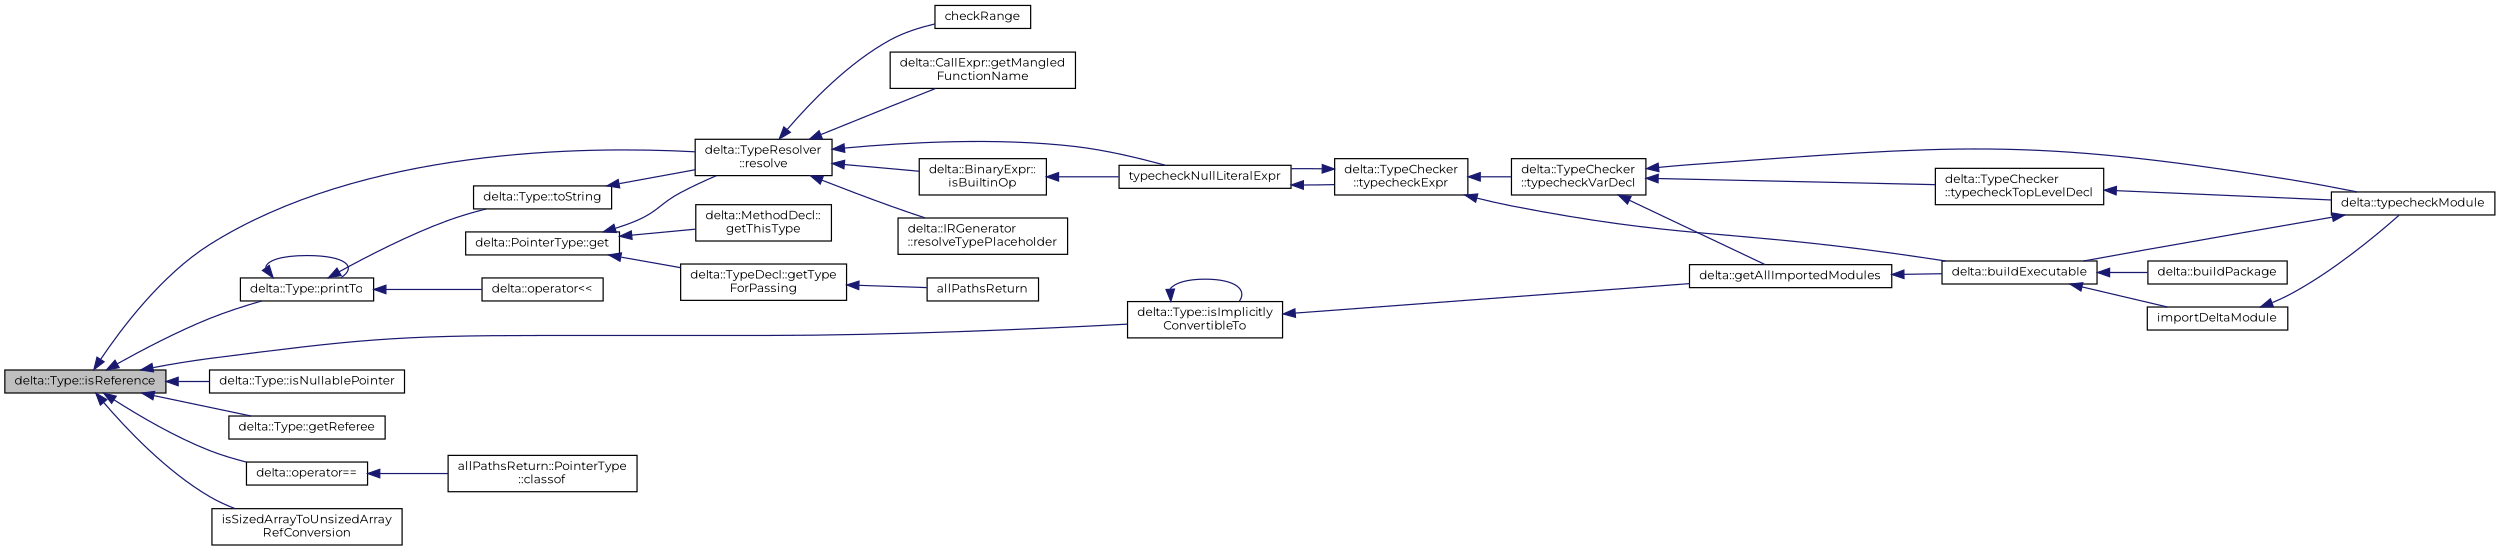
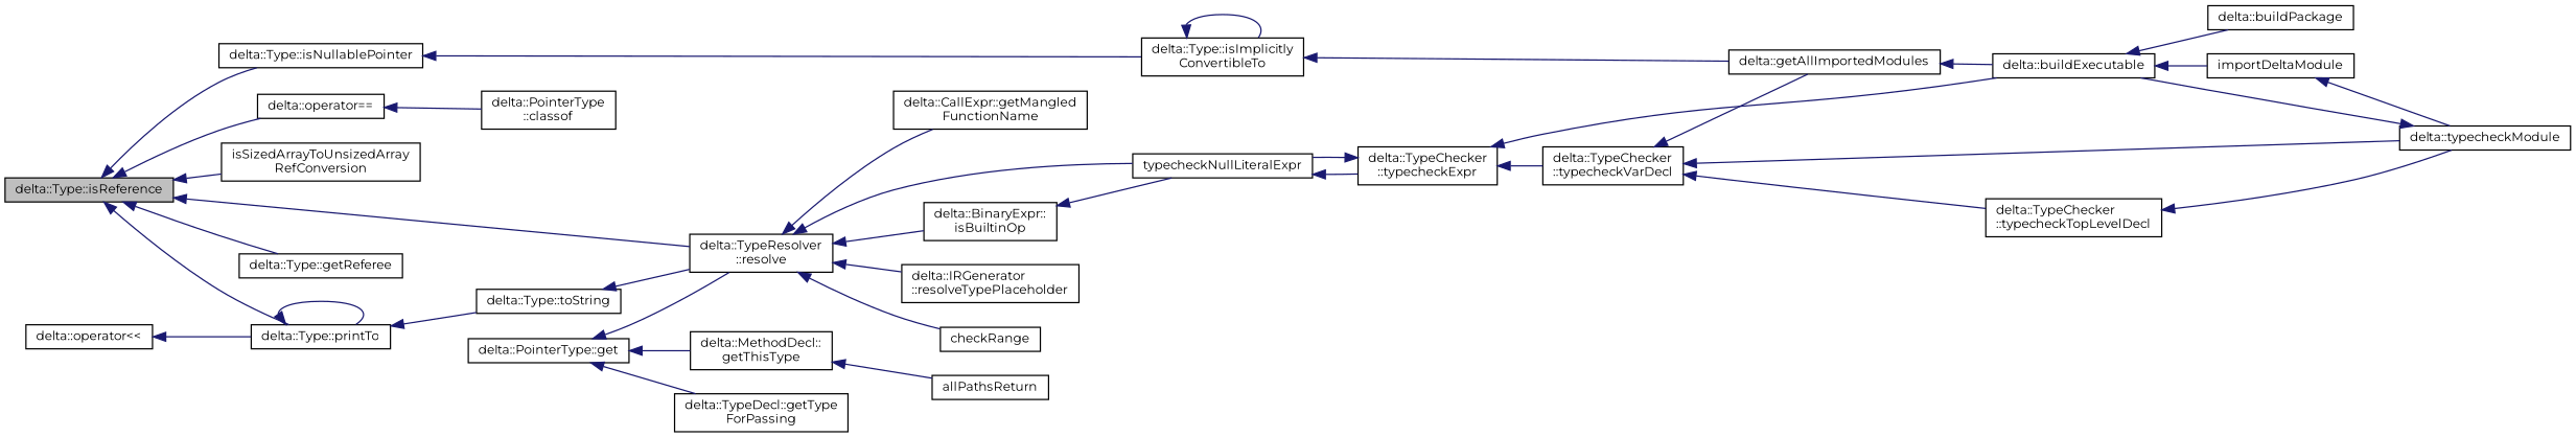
  digraph {
    fontname=Montserrat
    rankdir=LR
    node [color=black fillcolor=white fontname=Montserrat fontsize=10 shape=record style=filled]
    edge [color=midnightblue dir=back fontname=Montserrat fontsize=10 labelfontname=Helvetica labelfontsize=10 style=solid]
    n1 [fillcolor=grey75 fontcolor=black height=0.2 label="delta::Type::isReference" width=0.4]
    n2 [height=0.2 label="delta::TypeResolver\l::resolve" width=0.4]
    n3 [height=0.2 label="delta::Type::isNullablePointer" width=0.4]
    n4 [height=0.2 label="delta::Type::isImplicitly\lConvertibleTo" width=0.4]
    n5 [height=0.2 label="delta::Type::getReferee" width=0.4]
    n6 [height=0.2 label="delta::operator==" width=0.4]
    n7 [height=0.2 label="delta::Type::printTo" width=0.4]
    n8 [height=0.2 label="isSizedArrayToUnsizedArray\lRefConversion" width=0.4]
    n9 [height=0.2 label="delta::CallExpr::getMangled\lFunctionName" width=0.4]
    n10 [height=0.2 label="delta::BinaryExpr::\lisBuiltinOp" width=0.4]
    n11 [height=0.2 label=typecheckNullLiteralExpr width=0.4]
    n12 [height=0.2 label="delta::IRGenerator\l::resolveTypePlaceholder" width=0.4]
    n13 [height=0.2 label=checkRange width=0.4]
    n14 [height=0.2 label="delta::PointerType::get" width=0.4]
    n15 [height=0.2 label="delta::MethodDecl::\lgetThisType" width=0.4]
    n16 [height=0.2 label="delta::TypeDecl::getType\lForPassing" width=0.4]
    n17 [height=0.2 label="delta::getAllImportedModules" width=0.4]
-   n18 [height=0.2 label="allPathsReturn::PointerType\l::classof" width=0.4]
+   n18 [height=0.2 label="delta::PointerType\l::classof" width=0.4]
    n19 [height=0.2 label="delta::Type::toString" width=0.4]
    n20 [height=0.2 label="delta::operator\<\<" width=0.4]
    n21 [height=0.2 label="delta::TypeChecker\l::typecheckExpr" width=0.4]
    n22 [height=0.2 label="delta::TypeChecker\l::typecheckVarDecl" width=0.4]
    n23 [height=0.2 label="delta::buildExecutable" width=0.4]
    n24 [height=0.2 label="delta::TypeChecker\l::typecheckTopLevelDecl" width=0.4]
    n25 [height=0.2 label="delta::typecheckModule" width=0.4]
    n26 [height=0.2 label="delta::buildPackage" width=0.4]
    n27 [height=0.2 label=importDeltaModule width=0.4]
    n28 [height=0.2 label=allPathsReturn width=0.4]
    n1 -> n2
    n1 -> n3
-   n1 -> n4
+   n3 -> n4
    n1 -> n5
    n1 -> n6
    n1 -> n7
    n1 -> n8
    n2 -> n9
    n2 -> n10
    n2 -> n11
    n2 -> n12
    n2 -> n13
    n4 -> n4
    n4 -> n17
    n6 -> n18
    n7 -> n7
    n7 -> n19
-   n7 -> n20
+   n20 -> n7
    n10 -> n11
    n11 -> n21
    n14 -> n2
    n14 -> n15
    n14 -> n16
-   n16 -> n28
+   n15 -> n28
    n17 -> n23
    n19 -> n2
    n21 -> n11
    n21 -> n22
    n21 -> n23
    n22 -> n17
    n22 -> n24
    n22 -> n25
    n23 -> n26
    n23 -> n27
    n24 -> n25
    n25 -> n23
    n27 -> n25
  }
